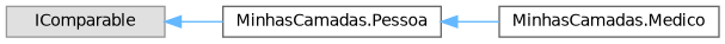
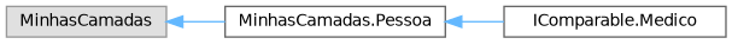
  digraph {
    rankdir=LR
    node [color=grey40 fillcolor=white fontname=Helvetica fontsize=10 shape=box style=filled]
    edge [color=steelblue1 dir=back fontname=Helvetica fontsize=10 labelfontname=Helvetica labelfontsize=10 style=solid]
-   n1 [color=grey60 fillcolor="#E0E0E0" height=0.2 label=IComparable width=0.4]
+   n1 [color=grey60 fillcolor="#E0E0E0" height=0.2 label=MinhasCamadas width=0.4]
    n2 [height=0.2 label="MinhasCamadas.Pessoa" width=0.4]
-   n3 [height=0.2 label="MinhasCamadas.Medico" width=0.4]
+   n3 [height=0.2 label="IComparable.Medico" width=0.4]
    n1 -> n2
    n2 -> n3
  }
